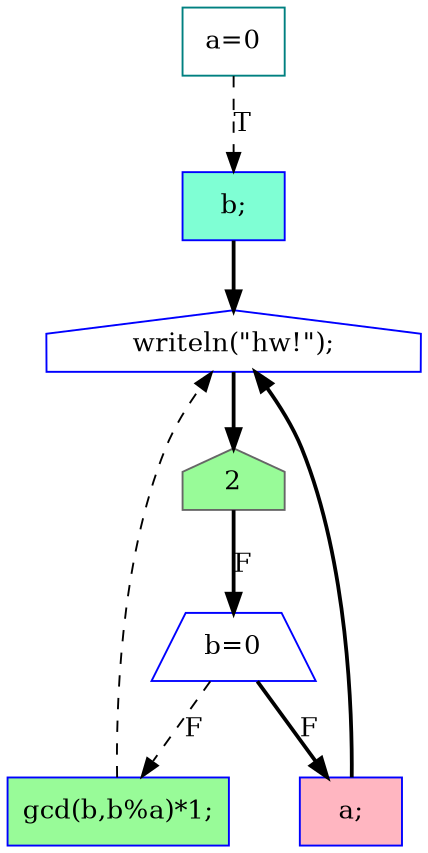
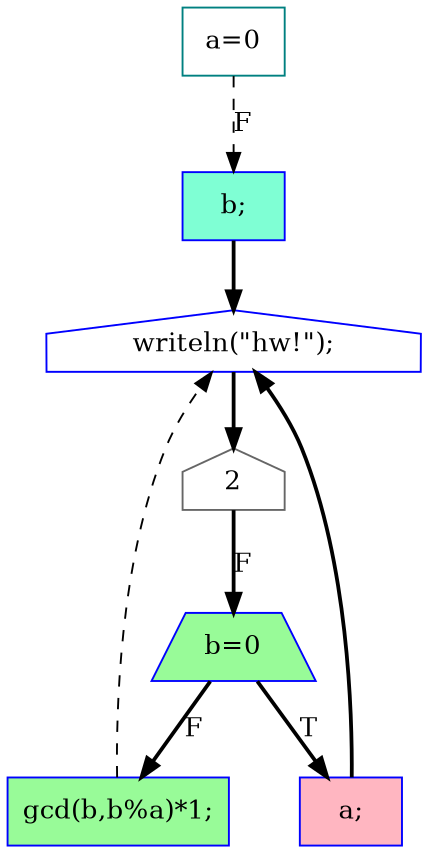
  digraph {
    node [color=blue fillcolor=white shape=box style=filled]
    edge [style=bold]
    n1 [label="writeln(\"hw!\");" shape=house]
-   2 [color=gray40 fillcolor=palegreen shape=house]
-   n3 [label="b=0" shape=trapezium]
+   2 [color=gray40 shape=house]
+   n3 [fillcolor=palegreen label="b=0" shape=trapezium]
    n4 [fillcolor=palegreen label="gcd(b,b%a)*1;"]
    n5 [fillcolor=lightpink label="a;"]
    n6 [color=teal label="a=0"]
    n7 [fillcolor=aquamarine label="b;"]
    n1 -> 2
    2 -> n3 [label=F]
-   n3 -> n4 [label=F style=dashed]
-   n3 -> n5 [label=F]
+   n3 -> n4 [label=F]
+   n3 -> n5 [label=T]
    n4 -> n1 [style=dashed]
    n5 -> n1
-   n6 -> n7 [label=T style=dashed]
+   n6 -> n7 [label=F style=dashed]
    n7 -> n1
  }
